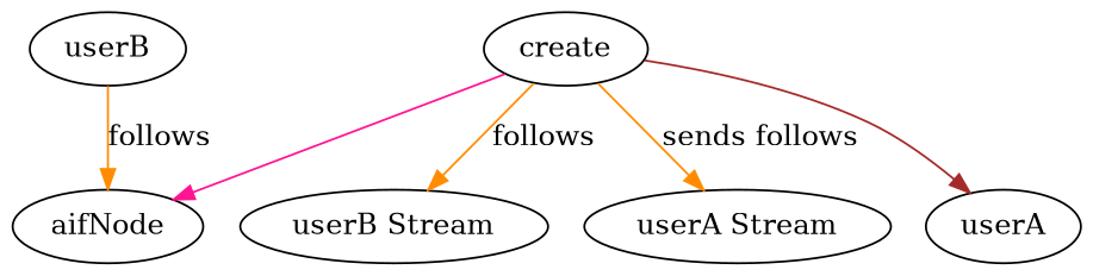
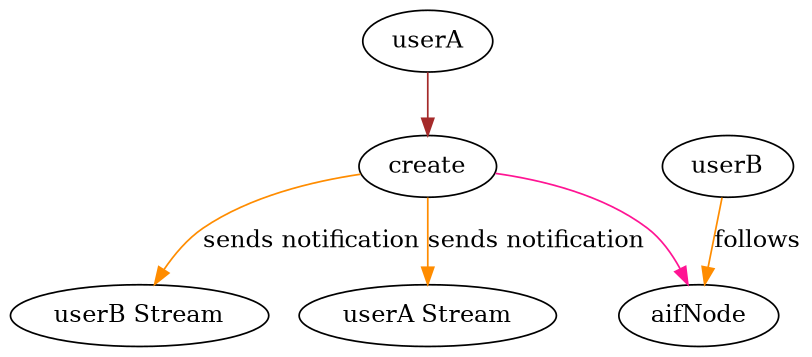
  digraph {
    edge [color=darkorange]
    userA
    create
    aifNode
    n4 [label="userB Stream"]
    "userA Stream"
    userB
-   create -> userA [color=brown]
+   userA -> create [color=brown]
    create -> aifNode [color=deeppink]
-   create -> n4 [label=follows]
-   create -> "userA Stream" [label="sends follows"]
+   create -> n4 [label="sends notification"]
+   create -> "userA Stream" [label="sends notification"]
    userB -> aifNode [label=follows]
  }
